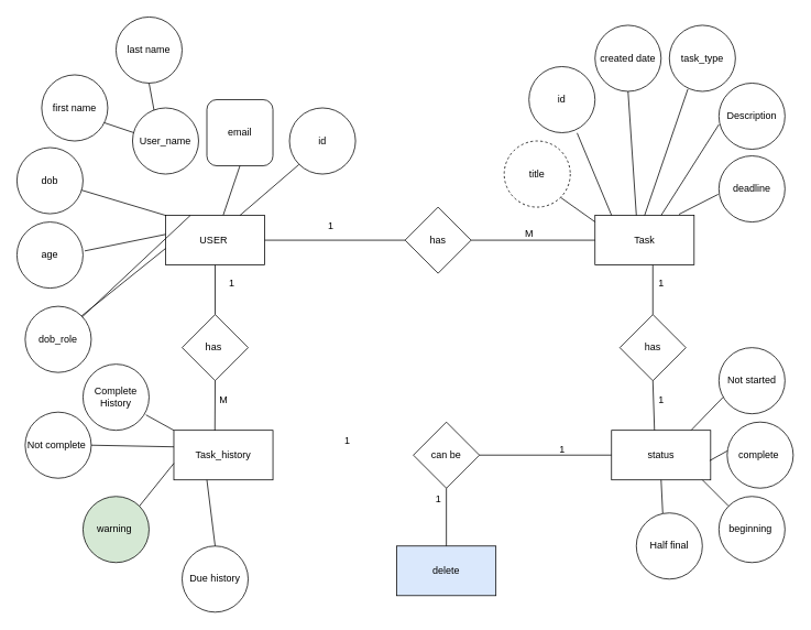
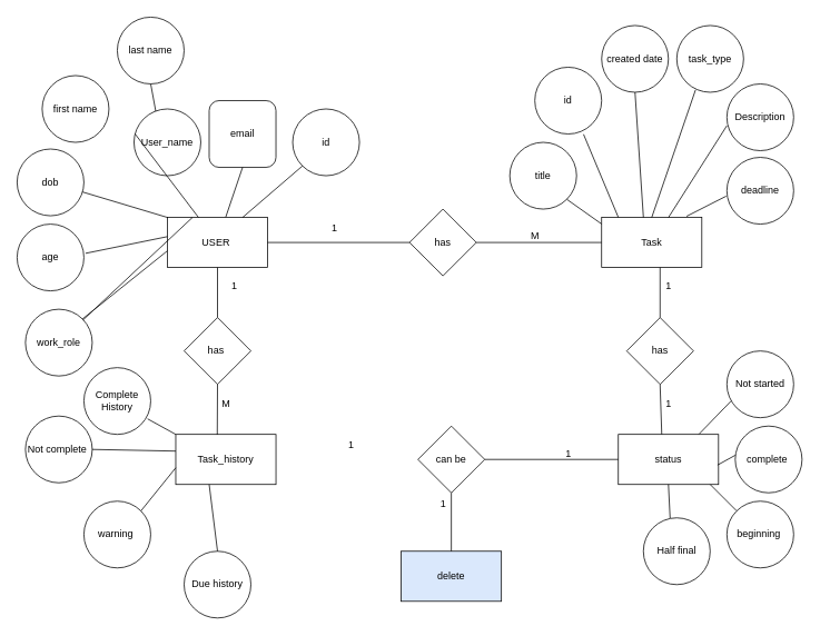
  <mxCell id="0" />
  <mxCell id="1" parent="0" />
  <mxCell id="2" value="USER&amp;nbsp;" style="rounded=0;whiteSpace=wrap;html=1;" vertex="1" parent="1"><mxGeometry x="200" y="260" width="120" height="60" as="geometry" /></mxCell>
  <mxCell id="3" value="status" style="rounded=0;whiteSpace=wrap;html=1;" vertex="1" parent="1"><mxGeometry x="740" y="520" width="120" height="60" as="geometry" /></mxCell>
  <mxCell id="4" value="Task" style="rounded=0;whiteSpace=wrap;html=1;" vertex="1" parent="1"><mxGeometry x="720" y="260" width="120" height="60" as="geometry" /></mxCell>
  <mxCell id="5" value="has" style="rhombus;whiteSpace=wrap;html=1;" vertex="1" parent="1"><mxGeometry x="490" y="250" width="80" height="80" as="geometry" /></mxCell>
  <mxCell id="6" value="User_name" style="ellipse;whiteSpace=wrap;html=1;aspect=fixed;" vertex="1" parent="1"><mxGeometry x="160" y="130" width="80" height="80" as="geometry" /></mxCell>
  <mxCell id="7" value="dob" style="ellipse;whiteSpace=wrap;html=1;aspect=fixed;" vertex="1" parent="1"><mxGeometry x="20" y="178" width="80" height="80" as="geometry" /></mxCell>
  <mxCell id="8" value="email" style="whiteSpace=wrap;html=1;aspect=fixed;rounded=1;" vertex="1" parent="1"><mxGeometry x="250" y="120" width="80" height="80" as="geometry" /></mxCell>
- <mxCell id="9" value="dob_role" style="ellipse;whiteSpace=wrap;html=1;aspect=fixed;" vertex="1" parent="1"><mxGeometry x="30" y="370" width="80" height="80" as="geometry" /></mxCell>
+ <mxCell id="9" value="work_role" style="ellipse;whiteSpace=wrap;html=1;aspect=fixed;" vertex="1" parent="1"><mxGeometry x="30" y="370" width="80" height="80" as="geometry" /></mxCell>
  <mxCell id="10" value="age" style="ellipse;whiteSpace=wrap;html=1;aspect=fixed;" vertex="1" parent="1"><mxGeometry x="20" y="268" width="80" height="80" as="geometry" /></mxCell>
  <mxCell id="11" value="last name" style="ellipse;whiteSpace=wrap;html=1;aspect=fixed;" vertex="1" parent="1"><mxGeometry x="140" width="80" height="80" as="geometry" y="20" /></mxCell>
  <mxCell id="12" value="first name" style="ellipse;whiteSpace=wrap;html=1;aspect=fixed;" vertex="1" parent="1"><mxGeometry x="50" y="90" width="80" height="80" as="geometry" /></mxCell>
  <mxCell id="13" value="" style="endArrow=none;html=1;rounded=0;entryX=0;entryY=0;entryDx=0;entryDy=0;" edge="1" parent="1" source="7" target="2"><mxGeometry width="50" height="50" relative="1" as="geometry"><mxPoint x="190" y="370" as="sourcePoint" /><mxPoint x="240" y="320" as="targetPoint" /></mxGeometry></mxCell>
  <mxCell id="14" value="" style="endArrow=none;html=1;rounded=0;exitX=0.25;exitY=0;exitDx=0;exitDy=0;" edge="1" parent="1" source="2" target="9"><mxGeometry width="50" height="50" relative="1" as="geometry"><mxPoint x="165" y="260" as="sourcePoint" /><mxPoint x="215" y="210" as="targetPoint" /></mxGeometry></mxCell>
  <mxCell id="15" value="" style="endArrow=none;html=1;rounded=0;entryX=0.5;entryY=1;entryDx=0;entryDy=0;exitX=0.582;exitY=-0.007;exitDx=0;exitDy=0;exitPerimeter=0;" edge="1" parent="1" source="2" target="8"><mxGeometry width="50" height="50" relative="1" as="geometry"><mxPoint x="268" y="257" as="sourcePoint" /><mxPoint x="320" y="200" as="targetPoint" /></mxGeometry></mxCell>
  <mxCell id="16" value="" style="endArrow=none;html=1;rounded=0;exitX=0.75;exitY=0;exitDx=0;exitDy=0;entryX=0;entryY=1;entryDx=0;entryDy=0;" edge="1" parent="1" source="2" target="19"><mxGeometry width="50" height="50" relative="1" as="geometry"><mxPoint x="310" y="250" as="sourcePoint" /><mxPoint x="360" y="200" as="targetPoint" /></mxGeometry></mxCell>
  <mxCell id="17" value="" style="endArrow=none;html=1;rounded=0;entryX=0.5;entryY=1;entryDx=0;entryDy=0;exitX=0.325;exitY=0.033;exitDx=0;exitDy=0;exitPerimeter=0;" edge="1" parent="1" source="6" target="11"><mxGeometry width="50" height="50" relative="1" as="geometry"><mxPoint x="186" y="130" as="sourcePoint" /><mxPoint x="280" y="90" as="targetPoint" /></mxGeometry></mxCell>
- <mxCell id="18" value="" style="endArrow=none;html=1;rounded=0;entryX=0.95;entryY=0.725;entryDx=0;entryDy=0;entryPerimeter=0;exitX=0.015;exitY=0.373;exitDx=0;exitDy=0;exitPerimeter=0;" edge="1" parent="1" source="6" target="12"><mxGeometry width="50" height="50" relative="1" as="geometry"><mxPoint x="160" y="160" as="sourcePoint" /><mxPoint x="180" y="120" as="targetPoint" /></mxGeometry></mxCell>
+ <mxCell id="18" value="" style="endArrow=none;html=1;rounded=0;exitX=0.015;exitY=0.373;exitDx=0;exitDy=0;exitPerimeter=0;" edge="1" parent="1" source="6" target="2"><mxGeometry width="50" height="50" relative="1" as="geometry"><mxPoint x="160" y="160" as="sourcePoint" /><mxPoint x="180" y="120" as="targetPoint" /></mxGeometry></mxCell>
  <mxCell id="19" value="id" style="ellipse;whiteSpace=wrap;html=1;aspect=fixed;" vertex="1" parent="1"><mxGeometry x="350" y="130" width="80" height="80" as="geometry" /></mxCell>
  <mxCell id="20" value="1" style="text;html=1;align=center;verticalAlign=middle;resizable=0;points=[];autosize=1;strokeColor=none;fillColor=none;" vertex="1" parent="1"><mxGeometry x="385" y="258" width="30" height="30" as="geometry" /></mxCell>
  <mxCell id="21" value="M" style="text;html=1;align=center;verticalAlign=middle;resizable=0;points=[];autosize=1;strokeColor=none;fillColor=none;" vertex="1" parent="1"><mxGeometry x="625" y="268" width="30" height="30" as="geometry" /></mxCell>
- <mxCell id="22" value="title" style="ellipse;whiteSpace=wrap;html=1;aspect=fixed;dashed=1;" vertex="1" parent="1"><mxGeometry x="610" y="170" width="80" height="80" as="geometry" /></mxCell>
+ <mxCell id="22" value="title" style="ellipse;whiteSpace=wrap;html=1;aspect=fixed;" vertex="1" parent="1"><mxGeometry x="610" y="170" width="80" height="80" as="geometry" /></mxCell>
  <mxCell id="23" value="id" style="ellipse;whiteSpace=wrap;html=1;aspect=fixed;" vertex="1" parent="1"><mxGeometry x="640" y="80" width="80" height="80" as="geometry" /></mxCell>
  <mxCell id="24" value="Description" style="ellipse;whiteSpace=wrap;html=1;aspect=fixed;" vertex="1" parent="1"><mxGeometry x="870" y="100" width="80" height="80" as="geometry" /></mxCell>
  <mxCell id="25" value="deadline" style="ellipse;whiteSpace=wrap;html=1;aspect=fixed;" vertex="1" parent="1"><mxGeometry x="870" y="188" width="80" height="80" as="geometry" /></mxCell>
  <mxCell id="26" value="created date" style="ellipse;whiteSpace=wrap;html=1;aspect=fixed;" vertex="1" parent="1"><mxGeometry x="720" y="30" width="80" height="80" as="geometry" /></mxCell>
  <mxCell id="27" value="task_type" style="ellipse;whiteSpace=wrap;html=1;aspect=fixed;" vertex="1" parent="1"><mxGeometry x="810" y="30" width="80" height="80" as="geometry" /></mxCell>
  <mxCell id="28" value="" style="endArrow=none;html=1;rounded=0;exitX=1;exitY=1;exitDx=0;exitDy=0;entryX=0;entryY=0.131;entryDx=0;entryDy=0;entryPerimeter=0;" edge="1" parent="1" source="22" target="4"><mxGeometry width="50" height="50" relative="1" as="geometry"><mxPoint x="680" y="308" as="sourcePoint" /><mxPoint x="720" y="258" as="targetPoint" /></mxGeometry></mxCell>
  <mxCell id="29" value="" style="endArrow=none;html=1;rounded=0;exitX=0.167;exitY=0;exitDx=0;exitDy=0;exitPerimeter=0;entryX=0.729;entryY=1.004;entryDx=0;entryDy=0;entryPerimeter=0;" edge="1" parent="1" source="4" target="23"><mxGeometry width="50" height="50" relative="1" as="geometry"><mxPoint x="670" y="188" as="sourcePoint" /><mxPoint x="720" y="138" as="targetPoint" /></mxGeometry></mxCell>
  <mxCell id="30" value="" style="endArrow=none;html=1;rounded=0;entryX=0.5;entryY=1;entryDx=0;entryDy=0;exitX=0.417;exitY=0;exitDx=0;exitDy=0;exitPerimeter=0;" edge="1" parent="1" source="4" target="26"><mxGeometry width="50" height="50" relative="1" as="geometry"><mxPoint x="770" y="208" as="sourcePoint" /><mxPoint x="820" y="158" as="targetPoint" /></mxGeometry></mxCell>
  <mxCell id="31" value="" style="endArrow=none;html=1;rounded=0;entryX=0.281;entryY=0.963;entryDx=0;entryDy=0;entryPerimeter=0;exitX=0.5;exitY=0;exitDx=0;exitDy=0;" edge="1" parent="1" source="4" target="27"><mxGeometry width="50" height="50" relative="1" as="geometry"><mxPoint x="780" y="218" as="sourcePoint" /><mxPoint x="830" y="168" as="targetPoint" /></mxGeometry></mxCell>
  <mxCell id="32" value="" style="endArrow=none;html=1;rounded=0;entryX=0;entryY=0.625;entryDx=0;entryDy=0;entryPerimeter=0;exitX=0.667;exitY=0;exitDx=0;exitDy=0;exitPerimeter=0;" edge="1" parent="1" source="4" target="24"><mxGeometry width="50" height="50" relative="1" as="geometry"><mxPoint x="790" y="228" as="sourcePoint" /><mxPoint x="840" y="178" as="targetPoint" /></mxGeometry></mxCell>
  <mxCell id="33" value="" style="endArrow=none;html=1;rounded=0;entryX=-0.01;entryY=0.581;entryDx=0;entryDy=0;entryPerimeter=0;exitX=0.847;exitY=-0.022;exitDx=0;exitDy=0;exitPerimeter=0;" edge="1" parent="1" source="4" target="25"><mxGeometry width="50" height="50" relative="1" as="geometry"><mxPoint x="800" y="238" as="sourcePoint" /><mxPoint x="850" y="188" as="targetPoint" /></mxGeometry></mxCell>
  <mxCell id="34" value="" style="endArrow=none;html=1;rounded=0;" edge="1" parent="1"><mxGeometry width="50" height="50" relative="1" as="geometry"><mxPoint x="102" y="303" as="sourcePoint" /><mxPoint x="200" y="283" as="targetPoint" /></mxGeometry></mxCell>
  <mxCell id="35" value="" style="endArrow=none;html=1;rounded=0;exitX=1;exitY=0;exitDx=0;exitDy=0;" edge="1" parent="1" source="9"><mxGeometry width="50" height="50" relative="1" as="geometry"><mxPoint x="150" y="350" as="sourcePoint" /><mxPoint x="200" y="300" as="targetPoint" /></mxGeometry></mxCell>
  <mxCell id="36" value="has" style="rhombus;whiteSpace=wrap;html=1;" vertex="1" parent="1"><mxGeometry x="750" y="380" width="80" height="80" as="geometry" /></mxCell>
  <mxCell id="37" value="" style="endArrow=none;html=1;rounded=0;exitX=1;exitY=0.5;exitDx=0;exitDy=0;entryX=0;entryY=0.5;entryDx=0;entryDy=0;" edge="1" parent="1" source="2" target="5"><mxGeometry width="50" height="50" relative="1" as="geometry"><mxPoint x="520" y="260" as="sourcePoint" /><mxPoint x="570" y="210" as="targetPoint" /></mxGeometry></mxCell>
  <mxCell id="38" value="" style="endArrow=none;html=1;rounded=0;entryX=0;entryY=0.5;entryDx=0;entryDy=0;exitX=1;exitY=0.5;exitDx=0;exitDy=0;" edge="1" parent="1" source="5" target="4"><mxGeometry width="50" height="50" relative="1" as="geometry"><mxPoint x="520" y="260" as="sourcePoint" /><mxPoint x="570" y="210" as="targetPoint" /></mxGeometry></mxCell>
  <mxCell id="39" value="" style="endArrow=none;html=1;rounded=0;" edge="1" parent="1" source="36"><mxGeometry width="50" height="50" relative="1" as="geometry"><mxPoint x="740" y="370" as="sourcePoint" /><mxPoint x="790" y="320" as="targetPoint" /></mxGeometry></mxCell>
  <mxCell id="40" value="" style="endArrow=none;html=1;rounded=0;" edge="1" parent="1"><mxGeometry width="50" height="50" relative="1" as="geometry"><mxPoint x="792" y="520" as="sourcePoint" /><mxPoint x="790" y="460" as="targetPoint" /></mxGeometry></mxCell>
  <mxCell id="41" value="beginning&amp;nbsp;" style="ellipse;whiteSpace=wrap;html=1;aspect=fixed;" vertex="1" parent="1"><mxGeometry x="870" y="600" width="80" height="80" as="geometry" /></mxCell>
  <mxCell id="42" value="complete&amp;nbsp;" style="ellipse;whiteSpace=wrap;html=1;aspect=fixed;" vertex="1" parent="1"><mxGeometry x="880" y="510" width="80" height="80" as="geometry" /></mxCell>
  <mxCell id="43" value="Not started" style="ellipse;whiteSpace=wrap;html=1;aspect=fixed;" vertex="1" parent="1"><mxGeometry x="870" y="420" width="80" height="80" as="geometry" /></mxCell>
  <mxCell id="44" value="Half final" style="ellipse;whiteSpace=wrap;html=1;aspect=fixed;" vertex="1" parent="1"><mxGeometry x="770" y="620" width="80" height="80" as="geometry" /></mxCell>
  <mxCell id="45" value="" style="endArrow=none;html=1;rounded=0;exitX=0;exitY=0;exitDx=0;exitDy=0;" edge="1" parent="1" source="41"><mxGeometry width="50" height="50" relative="1" as="geometry"><mxPoint x="800" y="630" as="sourcePoint" /><mxPoint x="850" y="580" as="targetPoint" /></mxGeometry></mxCell>
  <mxCell id="46" value="" style="endArrow=none;html=1;rounded=0;exitX=0.4;exitY=0.006;exitDx=0;exitDy=0;exitPerimeter=0;" edge="1" parent="1" source="44"><mxGeometry width="50" height="50" relative="1" as="geometry"><mxPoint x="750" y="630" as="sourcePoint" /><mxPoint x="800" y="580" as="targetPoint" /></mxGeometry></mxCell>
  <mxCell id="47" value="" style="endArrow=none;html=1;rounded=0;exitX=0.99;exitY=0.612;exitDx=0;exitDy=0;exitPerimeter=0;" edge="1" parent="1" source="3"><mxGeometry width="50" height="50" relative="1" as="geometry"><mxPoint x="830" y="595" as="sourcePoint" /><mxPoint x="880" y="545" as="targetPoint" /></mxGeometry></mxCell>
  <mxCell id="48" value="" style="endArrow=none;html=1;rounded=0;exitX=0.804;exitY=-0.004;exitDx=0;exitDy=0;exitPerimeter=0;" edge="1" parent="1" source="3"><mxGeometry width="50" height="50" relative="1" as="geometry"><mxPoint x="825" y="530" as="sourcePoint" /><mxPoint x="875" y="480" as="targetPoint" /></mxGeometry></mxCell>
  <mxCell id="49" value="1" style="text;html=1;align=center;verticalAlign=middle;resizable=0;points=[];autosize=1;strokeColor=none;fillColor=none;" vertex="1" parent="1"><mxGeometry x="785" y="328" width="30" height="30" as="geometry" /></mxCell>
  <mxCell id="50" value="1" style="text;html=1;align=center;verticalAlign=middle;resizable=0;points=[];autosize=1;strokeColor=none;fillColor=none;" vertex="1" parent="1"><mxGeometry x="785" y="468" width="30" height="30" as="geometry" /></mxCell>
  <mxCell id="51" value="has&amp;nbsp;" style="rhombus;whiteSpace=wrap;html=1;" vertex="1" parent="1"><mxGeometry x="220" y="380" width="80" height="80" as="geometry" /></mxCell>
  <mxCell id="52" value="Task_history" style="rounded=0;whiteSpace=wrap;html=1;" vertex="1" parent="1"><mxGeometry x="210" y="520" width="120" height="60" as="geometry" /></mxCell>
  <mxCell id="53" value="" style="endArrow=none;html=1;rounded=0;exitX=0.5;exitY=0;exitDx=0;exitDy=0;" edge="1" parent="1" source="51"><mxGeometry width="50" height="50" relative="1" as="geometry"><mxPoint x="210" y="370" as="sourcePoint" /><mxPoint x="260" y="320" as="targetPoint" /></mxGeometry></mxCell>
  <mxCell id="54" value="" style="endArrow=none;html=1;rounded=0;exitX=0.414;exitY=0.006;exitDx=0;exitDy=0;exitPerimeter=0;" edge="1" parent="1" source="52"><mxGeometry width="50" height="50" relative="1" as="geometry"><mxPoint x="210" y="510" as="sourcePoint" /><mxPoint x="260" y="460" as="targetPoint" /></mxGeometry></mxCell>
  <mxCell id="55" value="Complete History" style="ellipse;whiteSpace=wrap;html=1;aspect=fixed;" vertex="1" parent="1"><mxGeometry x="100" y="440" width="80" height="80" as="geometry" /></mxCell>
  <mxCell id="56" value="Due history" style="ellipse;whiteSpace=wrap;html=1;aspect=fixed;" vertex="1" parent="1"><mxGeometry x="220" y="660" width="80" height="80" as="geometry" /></mxCell>
- <mxCell id="57" value="warning&amp;nbsp;" style="ellipse;whiteSpace=wrap;html=1;aspect=fixed;fillColor=#d5e8d4;" vertex="1" parent="1"><mxGeometry x="100" y="600" width="80" height="80" as="geometry" /></mxCell>
+ <mxCell id="57" value="warning&amp;nbsp;" style="ellipse;whiteSpace=wrap;html=1;aspect=fixed;" vertex="1" parent="1"><mxGeometry x="100" y="600" width="80" height="80" as="geometry" /></mxCell>
  <mxCell id="58" value="Not complete&amp;nbsp;" style="ellipse;whiteSpace=wrap;html=1;aspect=fixed;" vertex="1" parent="1"><mxGeometry x="30" y="498" width="80" height="80" as="geometry" /></mxCell>
  <mxCell id="59" value="" style="endArrow=none;html=1;rounded=0;exitX=1;exitY=0;exitDx=0;exitDy=0;" edge="1" parent="1" source="57"><mxGeometry width="50" height="50" relative="1" as="geometry"><mxPoint y="610" as="sourcePoint" x="170" /><mxPoint x="210" y="560" as="targetPoint" /></mxGeometry></mxCell>
  <mxCell id="60" value="" style="endArrow=none;html=1;rounded=0;exitX=1;exitY=0.5;exitDx=0;exitDy=0;" edge="1" parent="1" source="58"><mxGeometry width="50" height="50" relative="1" as="geometry"><mxPoint x="160" y="590" as="sourcePoint" /><mxPoint x="210" y="540" as="targetPoint" /></mxGeometry></mxCell>
  <mxCell id="61" value="" style="endArrow=none;html=1;rounded=0;exitX=0.953;exitY=0.767;exitDx=0;exitDy=0;exitPerimeter=0;" edge="1" parent="1" source="55"><mxGeometry width="50" height="50" relative="1" as="geometry"><mxPoint x="160" y="570" as="sourcePoint" /><mxPoint x="210" y="520" as="targetPoint" /></mxGeometry></mxCell>
  <mxCell id="62" value="" style="endArrow=none;html=1;rounded=0;exitX=0.5;exitY=0;exitDx=0;exitDy=0;" edge="1" parent="1" source="56"><mxGeometry width="50" height="50" relative="1" as="geometry"><mxPoint x="200" y="630" as="sourcePoint" /><mxPoint x="250" y="580" as="targetPoint" /></mxGeometry></mxCell>
  <mxCell id="63" value="1" style="text;html=1;align=center;verticalAlign=middle;resizable=0;points=[];autosize=1;strokeColor=none;fillColor=none;" vertex="1" parent="1"><mxGeometry x="265" y="328" width="30" height="30" as="geometry" /></mxCell>
  <mxCell id="64" value="M" style="text;html=1;align=center;verticalAlign=middle;resizable=0;points=[];autosize=1;strokeColor=none;fillColor=none;" vertex="1" parent="1"><mxGeometry x="255" y="468" width="30" height="30" as="geometry" /></mxCell>
  <mxCell id="65" value="can be" style="rhombus;whiteSpace=wrap;html=1;" vertex="1" parent="1"><mxGeometry x="500" y="510" width="80" height="80" as="geometry" /></mxCell>
  <mxCell id="66" value="" style="endArrow=none;html=1;rounded=0;entryX=0;entryY=0.5;entryDx=0;entryDy=0;" edge="1" parent="1" target="3"><mxGeometry width="50" height="50" relative="1" as="geometry"><mxPoint x="580" y="550" as="sourcePoint" /><mxPoint x="630" y="500" as="targetPoint" /></mxGeometry></mxCell>
  <mxCell id="67" value="delete" style="rounded=0;whiteSpace=wrap;html=1;fillColor=#dae8fc;" vertex="1" parent="1"><mxGeometry x="480" y="660" width="120" height="60" as="geometry" /></mxCell>
  <mxCell id="68" value="" style="endArrow=none;html=1;rounded=0;exitX=0.5;exitY=0;exitDx=0;exitDy=0;" edge="1" parent="1" source="67"><mxGeometry width="50" height="50" relative="1" as="geometry"><mxPoint x="490" y="640" as="sourcePoint" /><mxPoint x="540" y="590" as="targetPoint" /></mxGeometry></mxCell>
  <mxCell id="69" value="1" style="text;html=1;align=center;verticalAlign=middle;resizable=0;points=[];autosize=1;strokeColor=none;fillColor=none;" vertex="1" parent="1"><mxGeometry x="405" y="518" width="30" height="30" as="geometry" /></mxCell>
  <mxCell id="70" value="1" style="text;html=1;align=center;verticalAlign=middle;resizable=0;points=[];autosize=1;strokeColor=none;fillColor=none;" vertex="1" parent="1"><mxGeometry x="665" y="528" width="30" height="30" as="geometry" /></mxCell>
  <mxCell id="71" value="1" style="text;html=1;align=center;verticalAlign=middle;resizable=0;points=[];autosize=1;strokeColor=none;fillColor=none;" vertex="1" parent="1"><mxGeometry x="515" y="588" width="30" height="30" as="geometry" /></mxCell>
